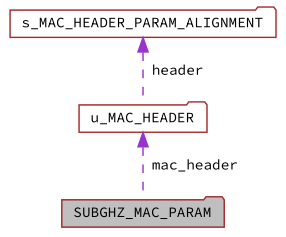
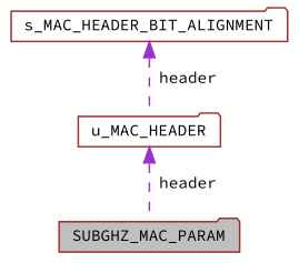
  digraph {
    fontname="Source Code Pro"
    node [color=brown fillcolor=white fontname="Source Code Pro" fontsize=10 shape=folder style=filled]
    edge [color=darkorchid3 dir=back fontname="Source Code Pro" fontsize=10 labelfontname=Helvetica labelfontsize=10 style=dashed]
    n1 [fillcolor=grey75 fontcolor=black height=0.2 label=SUBGHZ_MAC_PARAM width=0.4]
    n2 [height=0.2 label=u_MAC_HEADER width=0.4]
-   n3 [height=0.2 label=s_MAC_HEADER_PARAM_ALIGNMENT width=0.4]
-   n2 -> n1 [label=" mac_header"]
+   n3 [height=0.2 label=s_MAC_HEADER_BIT_ALIGNMENT width=0.4]
+   n2 -> n1 [label=" header"]
    n3 -> n2 [label=" header"]
  }
